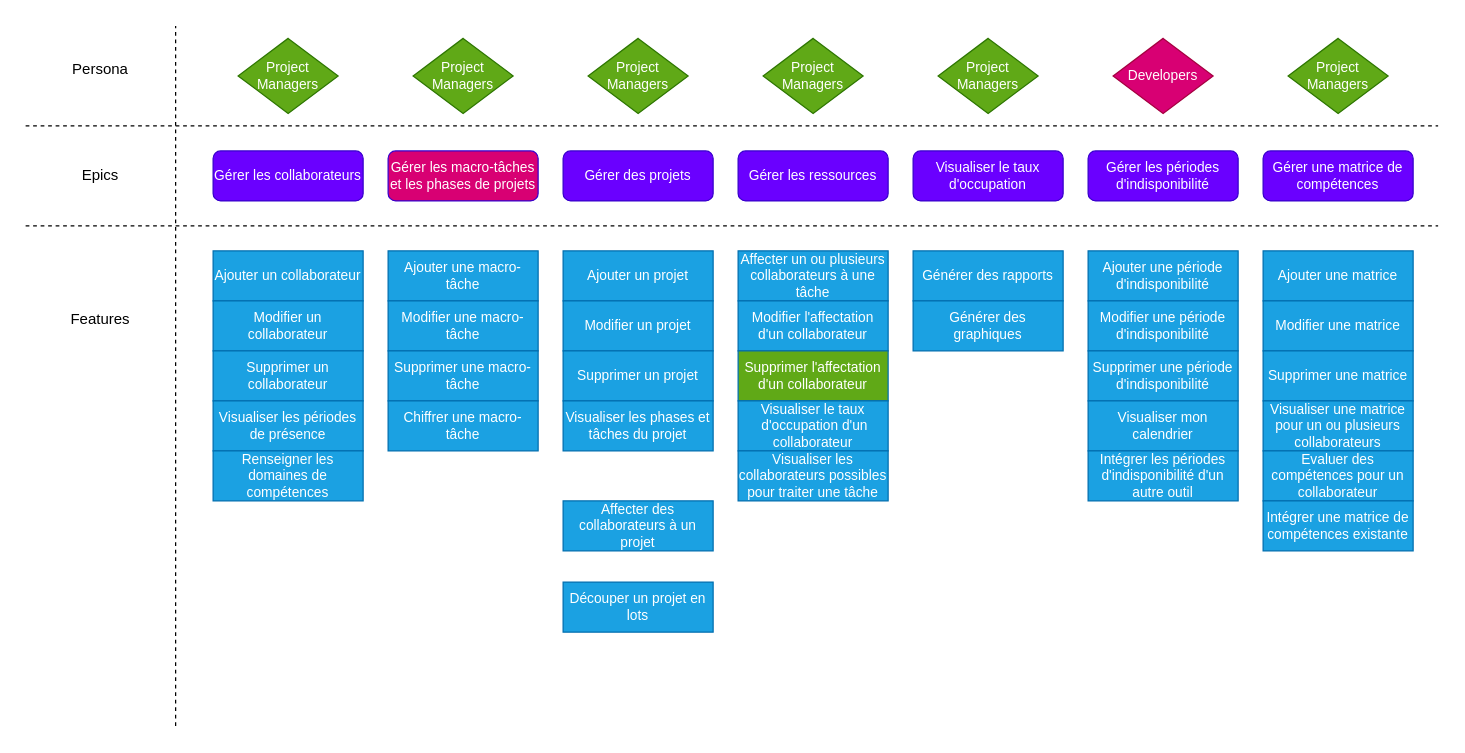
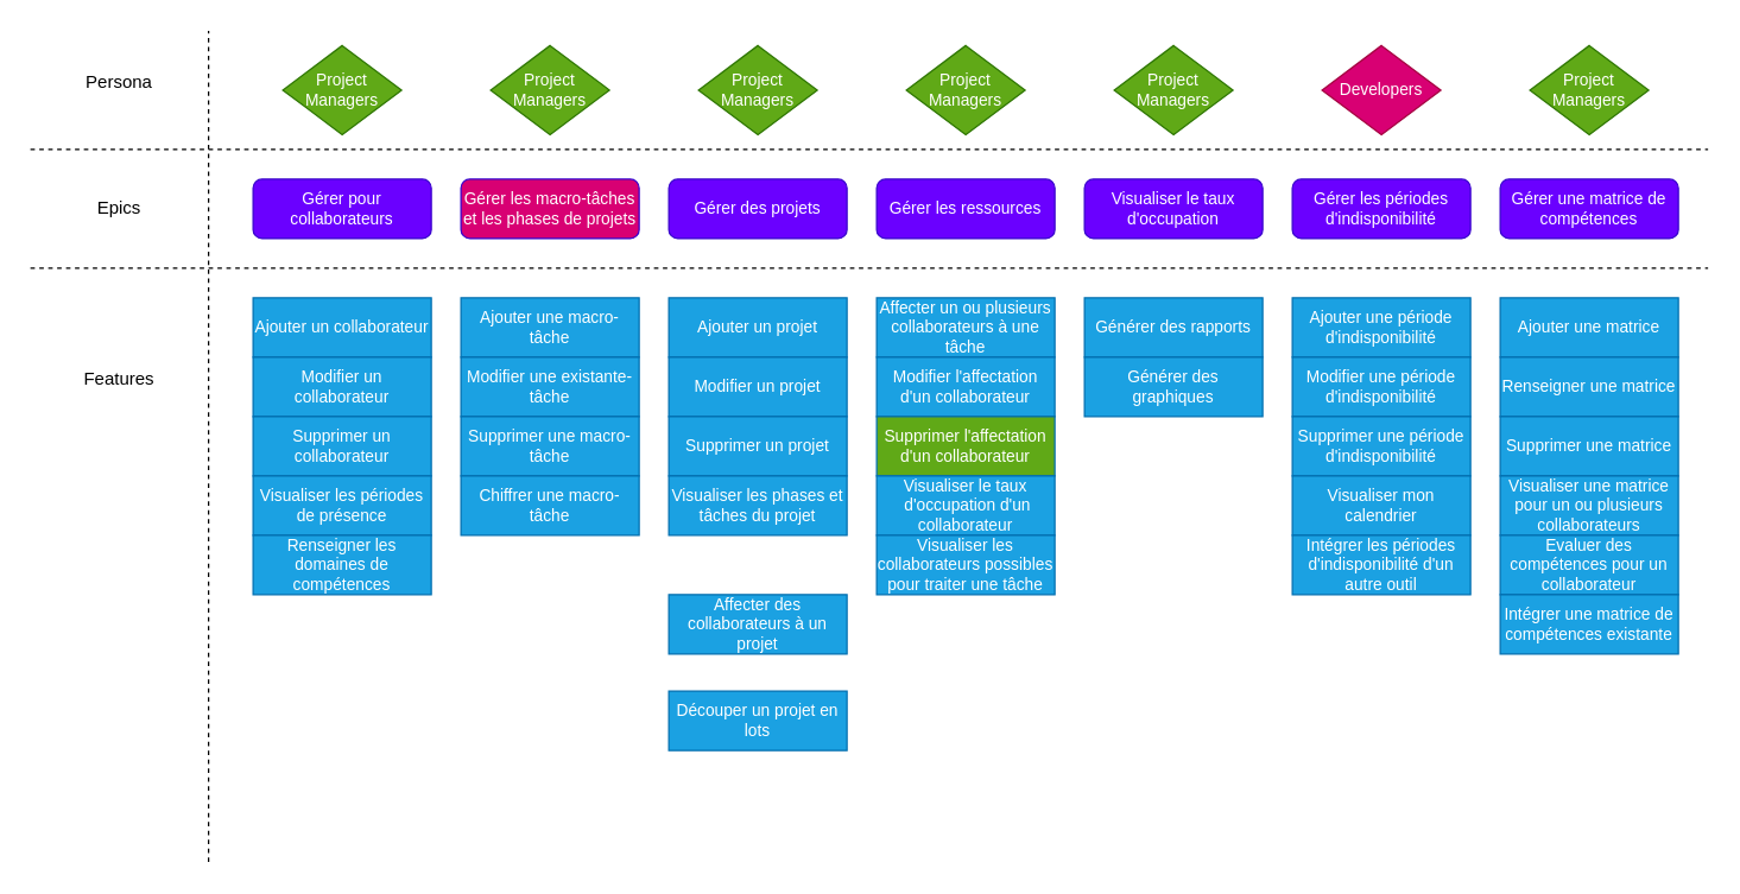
  <mxCell id="0" />
  <mxCell id="1" parent="0" />
  <mxCell id="2" value="" style="endArrow=none;dashed=1;html=1;rounded=0;" edge="1" parent="1"><mxGeometry width="50" height="50" relative="1" as="geometry"><mxPoint x="140" y="580" as="sourcePoint" /><mxPoint x="140" y="20" as="targetPoint" /></mxGeometry></mxCell>
  <mxCell id="3" value="Persona" style="text;html=1;align=center;verticalAlign=middle;whiteSpace=wrap;rounded=0;" vertex="1" parent="1"><mxGeometry x="50" y="40" width="60" height="30" as="geometry" /></mxCell>
  <mxCell id="4" value="Epics" style="text;html=1;align=center;verticalAlign=middle;whiteSpace=wrap;rounded=0;" vertex="1" parent="1"><mxGeometry x="50" y="125" width="60" height="30" as="geometry" /></mxCell>
  <mxCell id="5" value="Features" style="text;html=1;align=center;verticalAlign=middle;whiteSpace=wrap;rounded=0;" vertex="1" parent="1"><mxGeometry x="50" y="240" width="60" height="30" as="geometry" /></mxCell>
- <mxCell id="6" value="Gérer les collaborateurs" style="rounded=1;whiteSpace=wrap;html=1;fontSize=11;fillColor=#6a00ff;strokeColor=#3700CC;fontColor=#ffffff;" vertex="1" parent="1"><mxGeometry x="170" y="120" width="120" height="40" as="geometry" /></mxCell>
+ <mxCell id="6" value="Gérer pour collaborateurs" style="rounded=1;whiteSpace=wrap;html=1;fontSize=11;fillColor=#6a00ff;strokeColor=#3700CC;fontColor=#ffffff;" vertex="1" parent="1"><mxGeometry x="170" y="120" width="120" height="40" as="geometry" /></mxCell>
  <mxCell id="7" value="Gérer les macro-tâches et les phases de projets" style="rounded=1;whiteSpace=wrap;html=1;fontSize=11;fillColor=#d80073;strokeColor=#3700CC;fontColor=#ffffff;" vertex="1" parent="1"><mxGeometry x="310" y="120" width="120" height="40" as="geometry" /></mxCell>
  <mxCell id="8" value="" style="endArrow=none;dashed=1;html=1;rounded=0;" edge="1" parent="1"><mxGeometry width="50" height="50" relative="1" as="geometry"><mxPoint y="100" as="sourcePoint" x="20" /><mxPoint x="1150" y="100" as="targetPoint" /></mxGeometry></mxCell>
  <mxCell id="9" value="" style="endArrow=none;dashed=1;html=1;rounded=0;" edge="1" parent="1"><mxGeometry width="50" height="50" relative="1" as="geometry"><mxPoint y="180" as="sourcePoint" x="20" /><mxPoint x="1150" y="180" as="targetPoint" /></mxGeometry></mxCell>
  <mxCell id="10" value="Gérer des projets" style="rounded=1;whiteSpace=wrap;html=1;fontSize=11;fillColor=#6a00ff;strokeColor=#3700CC;fontColor=#ffffff;" vertex="1" parent="1"><mxGeometry x="450" y="120" width="120" height="40" as="geometry" /></mxCell>
  <mxCell id="11" value="Gérer les ressources" style="rounded=1;whiteSpace=wrap;html=1;fontSize=11;fillColor=#6a00ff;strokeColor=#3700CC;fontColor=#ffffff;" vertex="1" parent="1"><mxGeometry x="590" y="120" width="120" height="40" as="geometry" /></mxCell>
  <mxCell id="12" value="Visualiser le taux d'occupation" style="rounded=1;whiteSpace=wrap;html=1;fontSize=11;fillColor=#6a00ff;strokeColor=#3700CC;fontColor=#ffffff;" vertex="1" parent="1"><mxGeometry x="730" y="120" width="120" height="40" as="geometry" /></mxCell>
  <mxCell id="13" value="Gérer les périodes d'indisponibilité" style="rounded=1;whiteSpace=wrap;html=1;fontSize=11;fillColor=#6a00ff;strokeColor=#3700CC;fontColor=#ffffff;" vertex="1" parent="1"><mxGeometry x="870" y="120" width="120" height="40" as="geometry" /></mxCell>
  <mxCell id="14" value="Project&lt;div style=&quot;font-size: 11px;&quot;&gt;Managers&lt;/div&gt;" style="rhombus;whiteSpace=wrap;html=1;fontSize=11;fillColor=#60a917;strokeColor=#2D7600;fontColor=#ffffff;" vertex="1" parent="1"><mxGeometry x="190" y="30" width="80" height="60" as="geometry" /></mxCell>
  <mxCell id="15" value="Project&lt;div style=&quot;font-size: 11px;&quot;&gt;Managers&lt;/div&gt;" style="rhombus;whiteSpace=wrap;html=1;fontSize=11;fillColor=#60a917;strokeColor=#2D7600;fontColor=#ffffff;" vertex="1" parent="1"><mxGeometry x="330" y="30" width="80" height="60" as="geometry" /></mxCell>
  <mxCell id="16" value="Developers" style="rhombus;whiteSpace=wrap;html=1;fontSize=11;fillColor=#d80073;strokeColor=#A50040;fontColor=#ffffff;" vertex="1" parent="1"><mxGeometry x="890" y="30" width="80" height="60" as="geometry" /></mxCell>
  <mxCell id="17" value="Project&lt;div style=&quot;font-size: 11px;&quot;&gt;Managers&lt;/div&gt;" style="rhombus;whiteSpace=wrap;html=1;fontSize=11;fillColor=#60a917;strokeColor=#2D7600;fontColor=#ffffff;" vertex="1" parent="1"><mxGeometry x="470" y="30" width="80" height="60" as="geometry" /></mxCell>
  <mxCell id="18" value="Project&lt;div style=&quot;font-size: 11px;&quot;&gt;Managers&lt;/div&gt;" style="rhombus;whiteSpace=wrap;html=1;fontSize=11;fillColor=#60a917;strokeColor=#2D7600;fontColor=#ffffff;" vertex="1" parent="1"><mxGeometry x="610" y="30" width="80" height="60" as="geometry" /></mxCell>
  <mxCell id="19" value="Project&lt;div style=&quot;font-size: 11px;&quot;&gt;Managers&lt;/div&gt;" style="rhombus;whiteSpace=wrap;html=1;fontSize=11;fillColor=#60a917;strokeColor=#2D7600;fontColor=#ffffff;" vertex="1" parent="1"><mxGeometry x="750" y="30" width="80" height="60" as="geometry" /></mxCell>
  <mxCell id="20" value="Ajouter un collaborateur" style="rounded=0;whiteSpace=wrap;html=1;fontSize=11;fillColor=#1ba1e2;fontColor=#ffffff;strokeColor=#006EAF;" vertex="1" parent="1"><mxGeometry x="170" y="200" width="120" height="40" as="geometry" /></mxCell>
  <mxCell id="21" value="Modifier un collaborateur" style="rounded=0;whiteSpace=wrap;html=1;fontSize=11;fillColor=#1ba1e2;fontColor=#ffffff;strokeColor=#006EAF;" vertex="1" parent="1"><mxGeometry x="170" y="240" width="120" height="40" as="geometry" /></mxCell>
  <mxCell id="22" value="Supprimer un collaborateur" style="rounded=0;whiteSpace=wrap;html=1;fontSize=11;fillColor=#1ba1e2;fontColor=#ffffff;strokeColor=#006EAF;" vertex="1" parent="1"><mxGeometry x="170" y="280" width="120" height="40" as="geometry" /></mxCell>
  <mxCell id="23" value="Visualiser les périodes de présence" style="rounded=0;whiteSpace=wrap;html=1;fontSize=11;fillColor=#1ba1e2;fontColor=#ffffff;strokeColor=#006EAF;" vertex="1" parent="1"><mxGeometry x="170" y="320" width="120" height="40" as="geometry" /></mxCell>
  <mxCell id="24" value="Ajouter une macro-tâche" style="rounded=0;whiteSpace=wrap;html=1;fontSize=11;fillColor=#1ba1e2;fontColor=#ffffff;strokeColor=#006EAF;" vertex="1" parent="1"><mxGeometry x="310" y="200" width="120" height="40" as="geometry" /></mxCell>
- <mxCell id="25" value="Modifier une macro-tâche" style="rounded=0;whiteSpace=wrap;html=1;fontSize=11;fillColor=#1ba1e2;fontColor=#ffffff;strokeColor=#006EAF;" vertex="1" parent="1"><mxGeometry x="310" y="240" width="120" height="40" as="geometry" /></mxCell>
+ <mxCell id="25" value="Modifier une existante-tâche" style="rounded=0;whiteSpace=wrap;html=1;fontSize=11;fillColor=#1ba1e2;fontColor=#ffffff;strokeColor=#006EAF;" vertex="1" parent="1"><mxGeometry x="310" y="240" width="120" height="40" as="geometry" /></mxCell>
  <mxCell id="26" value="Supprimer une macro-tâche" style="rounded=0;whiteSpace=wrap;html=1;fontSize=11;fillColor=#1ba1e2;fontColor=#ffffff;strokeColor=#006EAF;" vertex="1" parent="1"><mxGeometry x="310" y="280" width="120" height="40" as="geometry" /></mxCell>
  <mxCell id="27" value="Chiffrer une macro-tâche" style="rounded=0;whiteSpace=wrap;html=1;fontSize=11;fillColor=#1ba1e2;fontColor=#ffffff;strokeColor=#006EAF;" vertex="1" parent="1"><mxGeometry x="310" y="320" width="120" height="40" as="geometry" /></mxCell>
  <mxCell id="28" value="Ajouter un projet" style="rounded=0;whiteSpace=wrap;html=1;fontSize=11;fillColor=#1ba1e2;fontColor=#ffffff;strokeColor=#006EAF;" vertex="1" parent="1"><mxGeometry x="450" y="200" width="120" height="40" as="geometry" /></mxCell>
  <mxCell id="29" value="Modifier un projet" style="rounded=0;whiteSpace=wrap;html=1;fontSize=11;fillColor=#1ba1e2;fontColor=#ffffff;strokeColor=#006EAF;" vertex="1" parent="1"><mxGeometry x="450" y="240" width="120" height="40" as="geometry" /></mxCell>
  <mxCell id="30" value="Supprimer un projet" style="rounded=0;whiteSpace=wrap;html=1;fontSize=11;fillColor=#1ba1e2;fontColor=#ffffff;strokeColor=#006EAF;" vertex="1" parent="1"><mxGeometry x="450" y="280" width="120" height="40" as="geometry" /></mxCell>
  <mxCell id="31" value="Visualiser les phases et tâches du projet" style="rounded=0;whiteSpace=wrap;html=1;fontSize=11;fillColor=#1ba1e2;fontColor=#ffffff;strokeColor=#006EAF;" vertex="1" parent="1"><mxGeometry x="450" y="320" width="120" height="40" as="geometry" /></mxCell>
  <mxCell id="32" value="Découper un projet en lots" style="rounded=0;whiteSpace=wrap;html=1;fontSize=11;fillColor=#1ba1e2;fontColor=#ffffff;strokeColor=#006EAF;" vertex="1" parent="1"><mxGeometry x="450" y="465" width="120" height="40" as="geometry" /></mxCell>
  <mxCell id="33" value="Affecter un ou plusieurs collaborateurs à une tâche" style="rounded=0;whiteSpace=wrap;html=1;fontSize=11;fillColor=#1ba1e2;fontColor=#ffffff;strokeColor=#006EAF;" vertex="1" parent="1"><mxGeometry x="590" y="200" width="120" height="40" as="geometry" /></mxCell>
  <mxCell id="34" value="Modifier l'affectation d'un collaborateur" style="rounded=0;whiteSpace=wrap;html=1;fontSize=11;fillColor=#1ba1e2;fontColor=#ffffff;strokeColor=#006EAF;" vertex="1" parent="1"><mxGeometry x="590" y="240" width="120" height="40" as="geometry" /></mxCell>
  <mxCell id="35" value="Supprimer l'affectation d'un collaborateur" style="rounded=0;whiteSpace=wrap;html=1;fontSize=11;fillColor=#60a917;fontColor=#ffffff;strokeColor=#006EAF;" vertex="1" parent="1"><mxGeometry x="590" y="280" width="120" height="40" as="geometry" /></mxCell>
  <mxCell id="36" value="Visualiser le taux&lt;div style=&quot;font-size: 11px;&quot;&gt;&amp;nbsp;d'occupation d'un collaborateur&lt;/div&gt;" style="rounded=0;whiteSpace=wrap;html=1;fontSize=11;fillColor=#1ba1e2;fontColor=#ffffff;strokeColor=#006EAF;" vertex="1" parent="1"><mxGeometry x="590" y="320" width="120" height="40" as="geometry" /></mxCell>
  <mxCell id="37" value="Visualiser les collaborateurs possibles pour traiter une tâche" style="rounded=0;whiteSpace=wrap;html=1;fontSize=11;fillColor=#1ba1e2;fontColor=#ffffff;strokeColor=#006EAF;" vertex="1" parent="1"><mxGeometry x="590" y="360" width="120" height="40" as="geometry" /></mxCell>
  <mxCell id="38" value="Renseigner les domaines de compétences" style="rounded=0;whiteSpace=wrap;html=1;fontSize=11;fillColor=#1ba1e2;fontColor=#ffffff;strokeColor=#006EAF;" vertex="1" parent="1"><mxGeometry x="170" y="360" width="120" height="40" as="geometry" /></mxCell>
  <mxCell id="39" value="Gérer une matrice de compétences" style="rounded=1;whiteSpace=wrap;html=1;fontSize=11;fillColor=#6a00ff;strokeColor=#3700CC;fontColor=#ffffff;" vertex="1" parent="1"><mxGeometry x="1010" y="120" width="120" height="40" as="geometry" /></mxCell>
  <mxCell id="40" value="Project&lt;div style=&quot;font-size: 11px;&quot;&gt;Managers&lt;/div&gt;" style="rhombus;whiteSpace=wrap;html=1;fontSize=11;fillColor=#60a917;strokeColor=#2D7600;fontColor=#ffffff;" vertex="1" parent="1"><mxGeometry x="1030" y="30" width="80" height="60" as="geometry" /></mxCell>
  <mxCell id="41" value="Ajouter une matrice" style="rounded=0;whiteSpace=wrap;html=1;fontSize=11;fillColor=#1ba1e2;fontColor=#ffffff;strokeColor=#006EAF;" vertex="1" parent="1"><mxGeometry x="1010" y="200" width="120" height="40" as="geometry" /></mxCell>
- <mxCell id="42" value="Modifier une matrice" style="rounded=0;whiteSpace=wrap;html=1;fontSize=11;fillColor=#1ba1e2;fontColor=#ffffff;strokeColor=#006EAF;" vertex="1" parent="1"><mxGeometry x="1010" y="240" width="120" height="40" as="geometry" /></mxCell>
+ <mxCell id="42" value="Renseigner une matrice" style="rounded=0;whiteSpace=wrap;html=1;fontSize=11;fillColor=#1ba1e2;fontColor=#ffffff;strokeColor=#006EAF;" vertex="1" parent="1"><mxGeometry x="1010" y="240" width="120" height="40" as="geometry" /></mxCell>
  <mxCell id="43" value="Supprimer une matrice" style="rounded=0;whiteSpace=wrap;html=1;fontSize=11;fillColor=#1ba1e2;fontColor=#ffffff;strokeColor=#006EAF;" vertex="1" parent="1"><mxGeometry x="1010" y="280" width="120" height="40" as="geometry" /></mxCell>
  <mxCell id="44" value="Visualiser une matrice pour un ou plusieurs collaborateurs" style="rounded=0;whiteSpace=wrap;html=1;fontSize=11;fillColor=#1ba1e2;fontColor=#ffffff;strokeColor=#006EAF;" vertex="1" parent="1"><mxGeometry x="1010" y="320" width="120" height="40" as="geometry" /></mxCell>
  <mxCell id="45" value="Evaluer des compétences pour un collaborateur" style="rounded=0;whiteSpace=wrap;html=1;fontSize=11;fillColor=#1ba1e2;fontColor=#ffffff;strokeColor=#006EAF;" vertex="1" parent="1"><mxGeometry x="1010" y="360" width="120" height="40" as="geometry" /></mxCell>
  <mxCell id="46" value="Générer des rapports" style="rounded=0;whiteSpace=wrap;html=1;fontSize=11;fillColor=#1ba1e2;fontColor=#ffffff;strokeColor=#006EAF;" vertex="1" parent="1"><mxGeometry x="730" y="200" width="120" height="40" as="geometry" /></mxCell>
  <mxCell id="47" value="Générer des graphiques" style="rounded=0;whiteSpace=wrap;html=1;fontSize=11;fillColor=#1ba1e2;fontColor=#ffffff;strokeColor=#006EAF;" vertex="1" parent="1"><mxGeometry x="730" y="240" width="120" height="40" as="geometry" /></mxCell>
  <mxCell id="48" value="Affecter des collaborateurs à un projet" style="rounded=0;whiteSpace=wrap;html=1;fontSize=11;fillColor=#1ba1e2;fontColor=#ffffff;strokeColor=#006EAF;" vertex="1" parent="1"><mxGeometry x="450" y="400" width="120" height="40" as="geometry" /></mxCell>
  <mxCell id="49" value="Ajouter une période d'indisponibilité" style="rounded=0;whiteSpace=wrap;html=1;fontSize=11;fillColor=#1ba1e2;fontColor=#ffffff;strokeColor=#006EAF;" vertex="1" parent="1"><mxGeometry x="870" y="200" width="120" height="40" as="geometry" /></mxCell>
  <mxCell id="50" value="Intégrer une matrice de compétences existante" style="rounded=0;whiteSpace=wrap;html=1;fontSize=11;fillColor=#1ba1e2;fontColor=#ffffff;strokeColor=#006EAF;" vertex="1" parent="1"><mxGeometry x="1010" y="400" width="120" height="40" as="geometry" /></mxCell>
  <mxCell id="51" value="Modifier une période d'indisponibilité" style="rounded=0;whiteSpace=wrap;html=1;fontSize=11;fillColor=#1ba1e2;fontColor=#ffffff;strokeColor=#006EAF;" vertex="1" parent="1"><mxGeometry x="870" y="240" width="120" height="40" as="geometry" /></mxCell>
  <mxCell id="52" value="Supprimer une période d'indisponibilité" style="rounded=0;whiteSpace=wrap;html=1;fontSize=11;fillColor=#1ba1e2;fontColor=#ffffff;strokeColor=#006EAF;" vertex="1" parent="1"><mxGeometry x="870" y="280" width="120" height="40" as="geometry" /></mxCell>
  <mxCell id="53" value="Visualiser mon calendrier" style="rounded=0;whiteSpace=wrap;html=1;fontSize=11;fillColor=#1ba1e2;fontColor=#ffffff;strokeColor=#006EAF;" vertex="1" parent="1"><mxGeometry x="870" y="320" width="120" height="40" as="geometry" /></mxCell>
  <mxCell id="54" value="Intégrer les périodes d'indisponibilité d'un autre outil" style="rounded=0;whiteSpace=wrap;html=1;fontSize=11;fillColor=#1ba1e2;fontColor=#ffffff;strokeColor=#006EAF;" vertex="1" parent="1"><mxGeometry x="870" y="360" width="120" height="40" as="geometry" /></mxCell>
